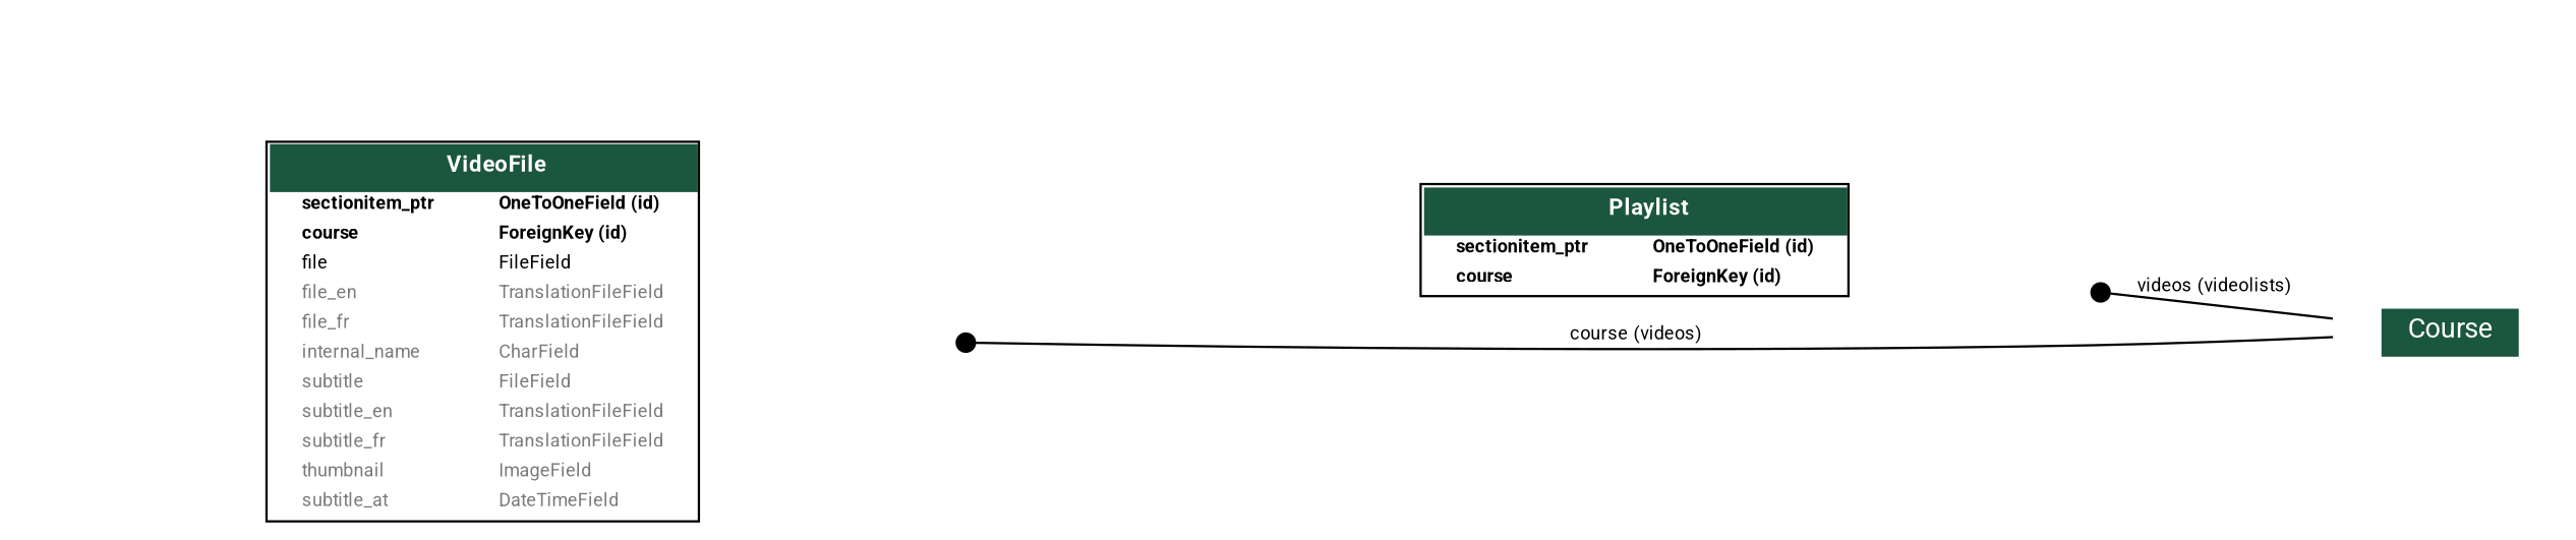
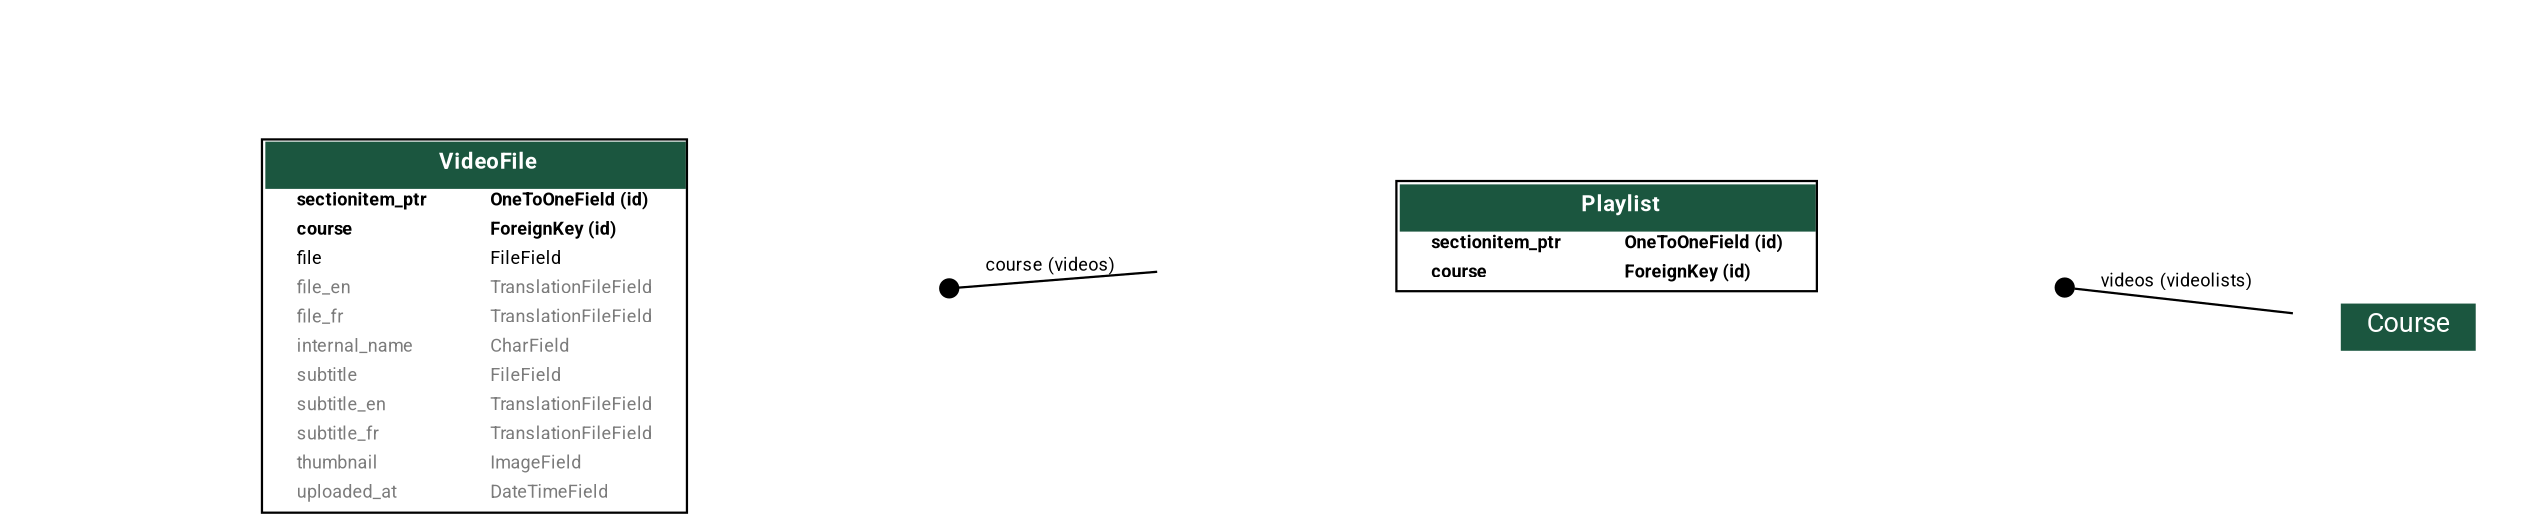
  digraph {
    fontname=Roboto
    fontsize=8
    rankdir=LR
    splines=true
    node [fontname=Roboto fontsize=8 shape=plaintext]
    edge [arrowhead=none arrowtail=dot dir=both fontname=Roboto fontsize=8]
    n1 [height=0.79167 label=<     <TABLE BGCOLOR="white" BORDER="1" CELLBORDER="0" CELLSPACING="0">     <TR><TD COLSPAN="2" CELLPADDING="5" ALIGN="CENTER" BGCOLOR="#1b563f">     <FONT FACE="Roboto" COLOR="white" POINT-SIZE="10"><B>     Playlist     </B></FONT></TD></TR>           <TR><TD ALIGN="LEFT" BORDER="0">     <FONT FACE="Roboto"><B>sectionitem_ptr</B></FONT>     </TD><TD ALIGN="LEFT">     <FONT FACE="Roboto"><B>OneToOneField (id)</B></FONT>     </TD></TR>              <TR><TD ALIGN="LEFT" BORDER="0">     <FONT FACE="Roboto"><B>course</B></FONT>     </TD><TD ALIGN="LEFT">     <FONT FACE="Roboto"><B>ForeignKey (id)</B></FONT>     </TD></TR>           </TABLE>     > width=5.5417]
    n2 [height=0.5 label=<   <TABLE BGCOLOR="white" BORDER="0" CELLBORDER="0" CELLSPACING="0">   <TR><TD COLSPAN="2" CELLPADDING="4" ALIGN="CENTER" BGCOLOR="#1b563f">   <FONT FACE="Roboto" POINT-SIZE="12" COLOR="white">Course</FONT>   </TD></TR>   </TABLE>   > width=1.4167]
-   n3 [height=2.4167 label=<     <TABLE BGCOLOR="white" BORDER="1" CELLBORDER="0" CELLSPACING="0">     <TR><TD COLSPAN="2" CELLPADDING="5" ALIGN="CENTER" BGCOLOR="#1b563f">     <FONT FACE="Roboto" COLOR="white" POINT-SIZE="10"><B>     VideoFile     </B></FONT></TD></TR>           <TR><TD ALIGN="LEFT" BORDER="0">     <FONT FACE="Roboto"><B>sectionitem_ptr</B></FONT>     </TD><TD ALIGN="LEFT">     <FONT FACE="Roboto"><B>OneToOneField (id)</B></FONT>     </TD></TR>              <TR><TD ALIGN="LEFT" BORDER="0">     <FONT FACE="Roboto"><B>course</B></FONT>     </TD><TD ALIGN="LEFT">     <FONT FACE="Roboto"><B>ForeignKey (id)</B></FONT>     </TD></TR>              <TR><TD ALIGN="LEFT" BORDER="0">     <FONT FACE="Roboto">file</FONT>     </TD><TD ALIGN="LEFT">     <FONT FACE="Roboto">FileField</FONT>     </TD></TR>              <TR><TD ALIGN="LEFT" BORDER="0">     <FONT COLOR="#7B7B7B" FACE="Roboto">file_en</FONT>     </TD><TD ALIGN="LEFT">     <FONT COLOR="#7B7B7B" FACE="Roboto">TranslationFileField</FONT>     </TD></TR>              <TR><TD ALIGN="LEFT" BORDER="0">     <FONT COLOR="#7B7B7B" FACE="Roboto">file_fr</FONT>     </TD><TD ALIGN="LEFT">     <FONT COLOR="#7B7B7B" FACE="Roboto">TranslationFileField</FONT>     </TD></TR>              <TR><TD ALIGN="LEFT" BORDER="0">     <FONT COLOR="#7B7B7B" FACE="Roboto">internal_name</FONT>     </TD><TD ALIGN="LEFT">     <FONT COLOR="#7B7B7B" FACE="Roboto">CharField</FONT>     </TD></TR>              <TR><TD ALIGN="LEFT" BORDER="0">     <FONT COLOR="#7B7B7B" FACE="Roboto">subtitle</FONT>     </TD><TD ALIGN="LEFT">     <FONT COLOR="#7B7B7B" FACE="Roboto">FileField</FONT>     </TD></TR>              <TR><TD ALIGN="LEFT" BORDER="0">     <FONT COLOR="#7B7B7B" FACE="Roboto">subtitle_en</FONT>     </TD><TD ALIGN="LEFT">     <FONT COLOR="#7B7B7B" FACE="Roboto">TranslationFileField</FONT>     </TD></TR>              <TR><TD ALIGN="LEFT" BORDER="0">     <FONT COLOR="#7B7B7B" FACE="Roboto">subtitle_fr</FONT>     </TD><TD ALIGN="LEFT">     <FONT COLOR="#7B7B7B" FACE="Roboto">TranslationFileField</FONT>     </TD></TR>              <TR><TD ALIGN="LEFT" BORDER="0">     <FONT COLOR="#7B7B7B" FACE="Roboto">thumbnail</FONT>     </TD><TD ALIGN="LEFT">     <FONT COLOR="#7B7B7B" FACE="Roboto">ImageField</FONT>     </TD></TR>              <TR><TD ALIGN="LEFT" BORDER="0">     <FONT COLOR="#7B7B7B" FACE="Roboto">subtitle_at</FONT>     </TD><TD ALIGN="LEFT">     <FONT COLOR="#7B7B7B" FACE="Roboto">DateTimeField</FONT>     </TD></TR>           </TABLE>     > width=5.75]
+   n3 [height=2.4167 label=<     <TABLE BGCOLOR="white" BORDER="1" CELLBORDER="0" CELLSPACING="0">     <TR><TD COLSPAN="2" CELLPADDING="5" ALIGN="CENTER" BGCOLOR="#1b563f">     <FONT FACE="Roboto" COLOR="white" POINT-SIZE="10"><B>     VideoFile     </B></FONT></TD></TR>           <TR><TD ALIGN="LEFT" BORDER="0">     <FONT FACE="Roboto"><B>sectionitem_ptr</B></FONT>     </TD><TD ALIGN="LEFT">     <FONT FACE="Roboto"><B>OneToOneField (id)</B></FONT>     </TD></TR>              <TR><TD ALIGN="LEFT" BORDER="0">     <FONT FACE="Roboto"><B>course</B></FONT>     </TD><TD ALIGN="LEFT">     <FONT FACE="Roboto"><B>ForeignKey (id)</B></FONT>     </TD></TR>              <TR><TD ALIGN="LEFT" BORDER="0">     <FONT FACE="Roboto">file</FONT>     </TD><TD ALIGN="LEFT">     <FONT FACE="Roboto">FileField</FONT>     </TD></TR>              <TR><TD ALIGN="LEFT" BORDER="0">     <FONT COLOR="#7B7B7B" FACE="Roboto">file_en</FONT>     </TD><TD ALIGN="LEFT">     <FONT COLOR="#7B7B7B" FACE="Roboto">TranslationFileField</FONT>     </TD></TR>              <TR><TD ALIGN="LEFT" BORDER="0">     <FONT COLOR="#7B7B7B" FACE="Roboto">file_fr</FONT>     </TD><TD ALIGN="LEFT">     <FONT COLOR="#7B7B7B" FACE="Roboto">TranslationFileField</FONT>     </TD></TR>              <TR><TD ALIGN="LEFT" BORDER="0">     <FONT COLOR="#7B7B7B" FACE="Roboto">internal_name</FONT>     </TD><TD ALIGN="LEFT">     <FONT COLOR="#7B7B7B" FACE="Roboto">CharField</FONT>     </TD></TR>              <TR><TD ALIGN="LEFT" BORDER="0">     <FONT COLOR="#7B7B7B" FACE="Roboto">subtitle</FONT>     </TD><TD ALIGN="LEFT">     <FONT COLOR="#7B7B7B" FACE="Roboto">FileField</FONT>     </TD></TR>              <TR><TD ALIGN="LEFT" BORDER="0">     <FONT COLOR="#7B7B7B" FACE="Roboto">subtitle_en</FONT>     </TD><TD ALIGN="LEFT">     <FONT COLOR="#7B7B7B" FACE="Roboto">TranslationFileField</FONT>     </TD></TR>              <TR><TD ALIGN="LEFT" BORDER="0">     <FONT COLOR="#7B7B7B" FACE="Roboto">subtitle_fr</FONT>     </TD><TD ALIGN="LEFT">     <FONT COLOR="#7B7B7B" FACE="Roboto">TranslationFileField</FONT>     </TD></TR>              <TR><TD ALIGN="LEFT" BORDER="0">     <FONT COLOR="#7B7B7B" FACE="Roboto">thumbnail</FONT>     </TD><TD ALIGN="LEFT">     <FONT COLOR="#7B7B7B" FACE="Roboto">ImageField</FONT>     </TD></TR>              <TR><TD ALIGN="LEFT" BORDER="0">     <FONT COLOR="#7B7B7B" FACE="Roboto">uploaded_at</FONT>     </TD><TD ALIGN="LEFT">     <FONT COLOR="#7B7B7B" FACE="Roboto">DateTimeField</FONT>     </TD></TR>           </TABLE>     > width=5.75]
    "\n\n\n" [height=0.5 width=0.75]
    n1 -> n2 [label=" videos (videolists)"]
-   n3 -> n2 [label=" course (videos)"]
+   n3 -> n1 [label=" course (videos)"]
  }
